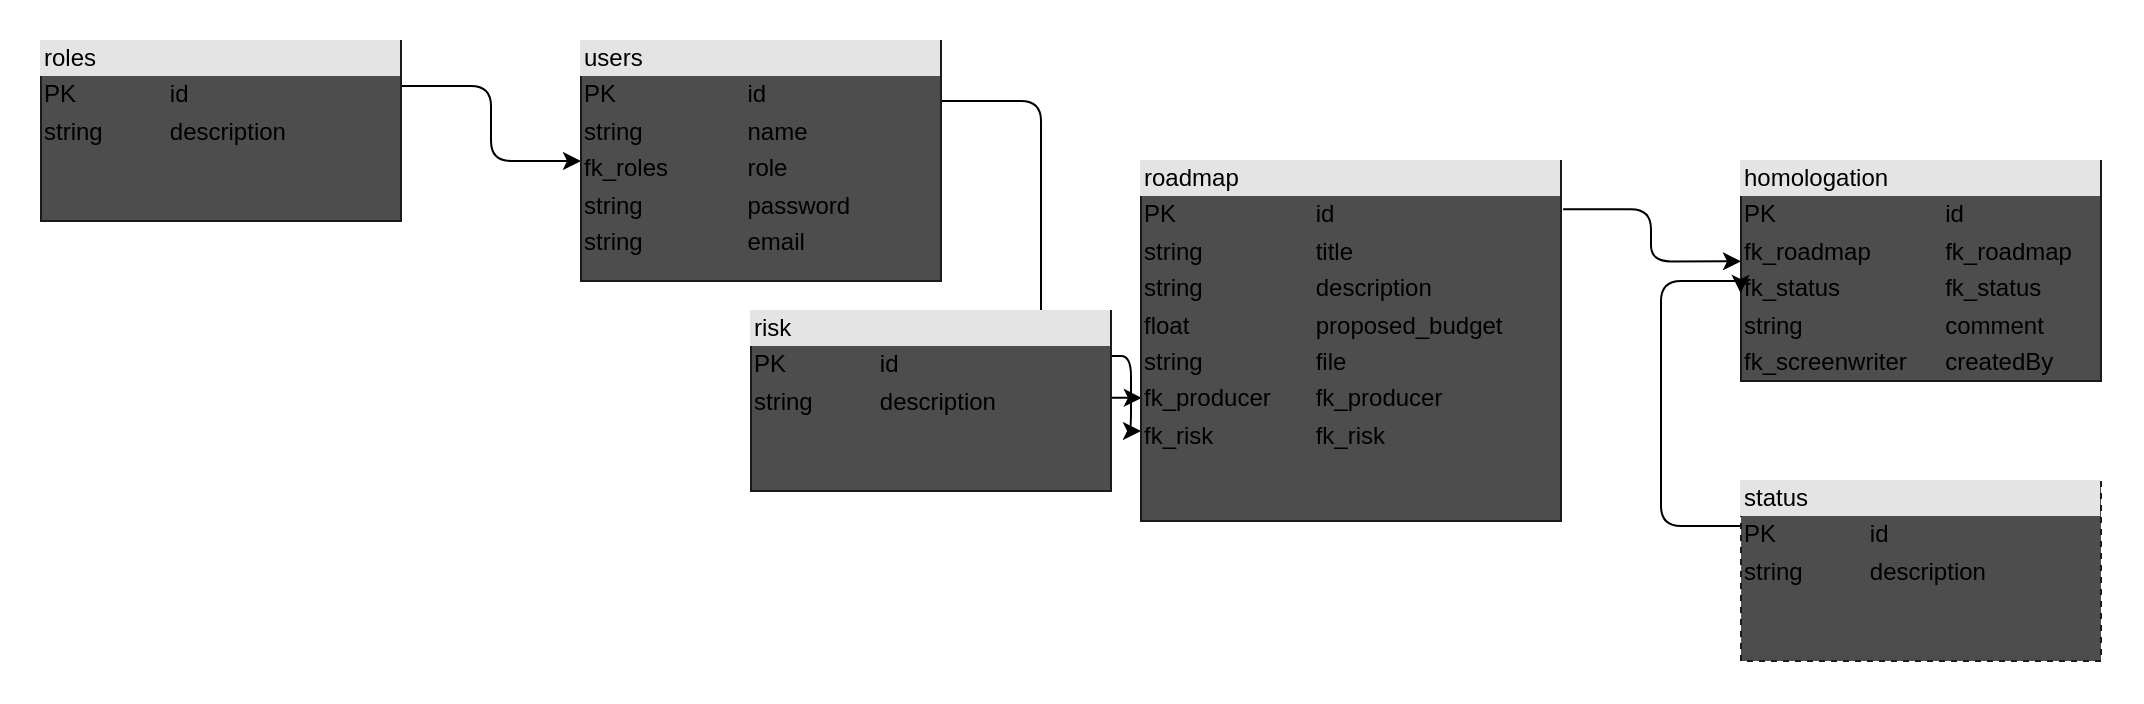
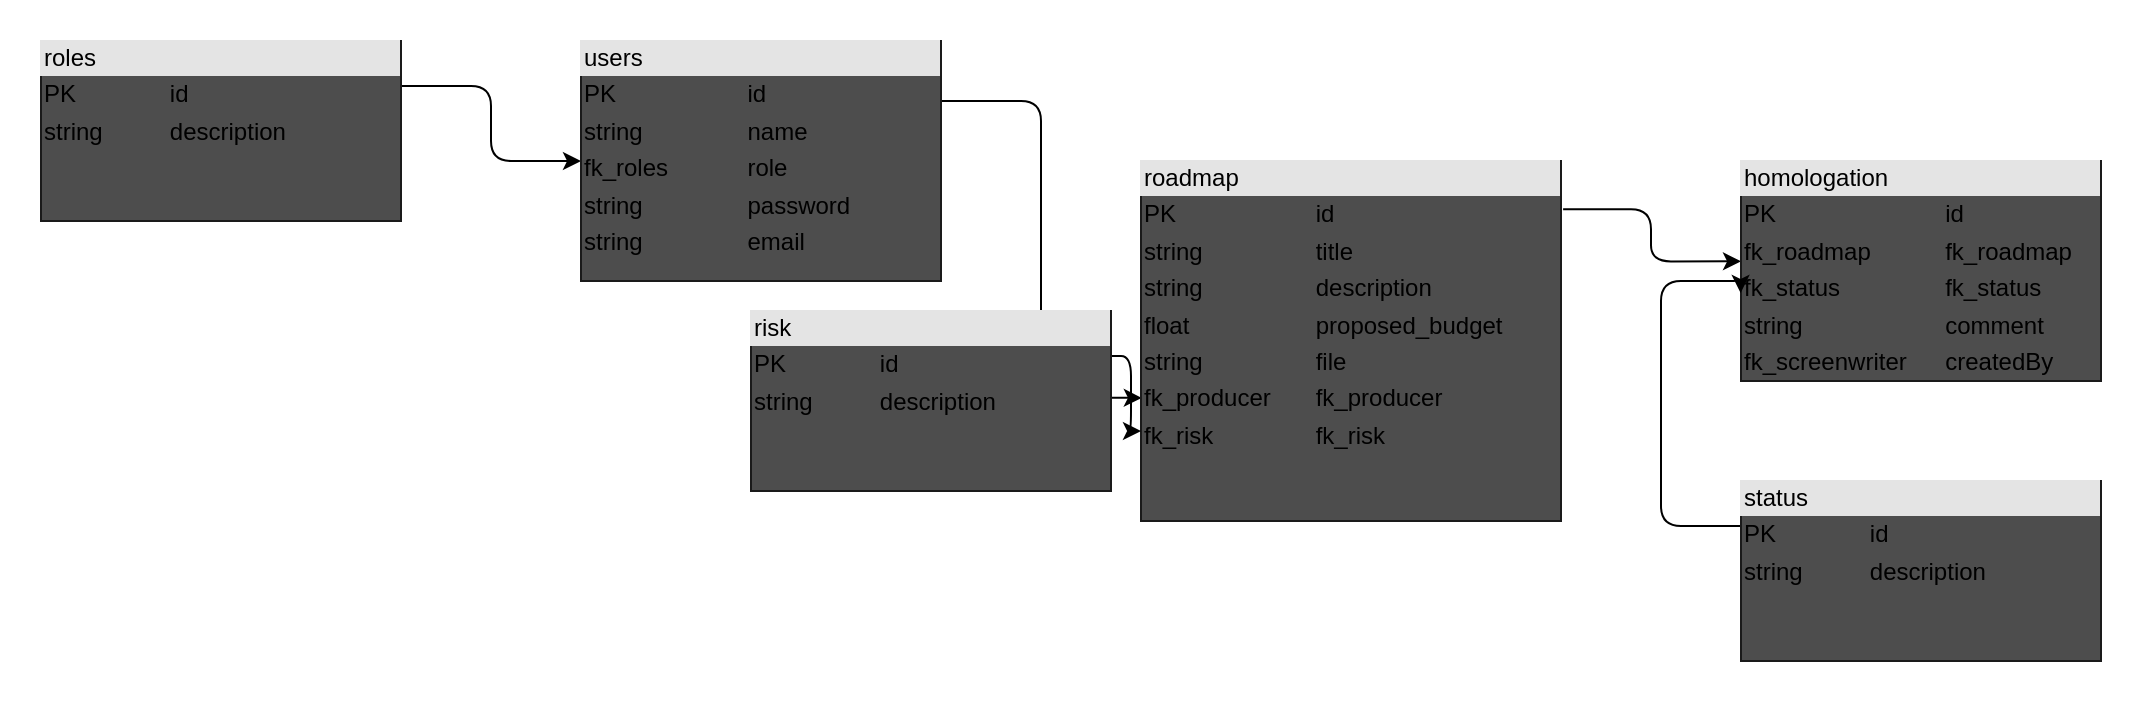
  <mxCell id="0" />
  <mxCell id="1" parent="0" />
  <mxCell id="2" style="edgeStyle=orthogonalEdgeStyle;html=1;exitX=1;exitY=0.25;exitDx=0;exitDy=0;entryX=0;entryY=0.5;entryDx=0;entryDy=0;fontColor=#1A1A1A;" parent="1" source="3" target="5" edge="1"><mxGeometry relative="1" as="geometry" /></mxCell>
  <mxCell id="3" value="&lt;div style=&quot;box-sizing:border-box;width:100%;background:#e4e4e4;padding:2px;&quot;&gt;roles&lt;/div&gt;&lt;table style=&quot;width:100%;font-size:1em;&quot; cellpadding=&quot;2&quot; cellspacing=&quot;0&quot;&gt;&lt;tbody&gt;&lt;tr&gt;&lt;td&gt;PK&lt;/td&gt;&lt;td&gt;id&lt;/td&gt;&lt;/tr&gt;&lt;tr&gt;&lt;td&gt;string&lt;/td&gt;&lt;td&gt;description&lt;br&gt;&lt;/td&gt;&lt;/tr&gt;&lt;tr&gt;&lt;td&gt;&lt;/td&gt;&lt;td&gt;&lt;br&gt;&lt;/td&gt;&lt;/tr&gt;&lt;/tbody&gt;&lt;/table&gt;" style="verticalAlign=top;align=left;overflow=fill;html=1;fillStyle=solid;fillColor=#4D4D4D;portConstraintRotation=0;fontColor=#000000;strokeColor=#1A1A1A;" parent="1" vertex="1"><mxGeometry x="20" y="20" width="180" height="90" as="geometry" /></mxCell>
  <mxCell id="4" style="edgeStyle=orthogonalEdgeStyle;html=1;exitX=1;exitY=0.25;exitDx=0;exitDy=0;entryX=0.002;entryY=0.658;entryDx=0;entryDy=0;entryPerimeter=0;fontColor=#1A1A1A;" parent="1" source="5" target="7" edge="1"><mxGeometry relative="1" as="geometry" /></mxCell>
  <mxCell id="5" value="&lt;div style=&quot;box-sizing:border-box;width:100%;background:#e4e4e4;padding:2px;&quot;&gt;users&lt;/div&gt;&lt;table style=&quot;width:100%;font-size:1em;&quot; cellpadding=&quot;2&quot; cellspacing=&quot;0&quot;&gt;&lt;tbody&gt;&lt;tr&gt;&lt;td&gt;PK&lt;/td&gt;&lt;td&gt;id&lt;/td&gt;&lt;/tr&gt;&lt;tr&gt;&lt;td&gt;string&lt;/td&gt;&lt;td&gt;name&lt;br&gt;&lt;/td&gt;&lt;/tr&gt;&lt;tr&gt;&lt;td&gt;fk_roles&lt;/td&gt;&lt;td&gt;role&lt;/td&gt;&lt;/tr&gt;&lt;tr&gt;&lt;td&gt;string&lt;/td&gt;&lt;td&gt;password&lt;/td&gt;&lt;/tr&gt;&lt;tr&gt;&lt;td&gt;string&lt;/td&gt;&lt;td&gt;email&lt;/td&gt;&lt;/tr&gt;&lt;/tbody&gt;&lt;/table&gt;" style="verticalAlign=top;align=left;overflow=fill;html=1;fillStyle=solid;fillColor=#4D4D4D;portConstraintRotation=0;fontColor=#000000;strokeColor=#1A1A1A;" parent="1" vertex="1"><mxGeometry x="290" y="20" width="180" height="120" as="geometry" /></mxCell>
  <mxCell id="6" style="edgeStyle=orthogonalEdgeStyle;html=1;exitX=1.005;exitY=0.134;exitDx=0;exitDy=0;entryX=0;entryY=0.456;entryDx=0;entryDy=0;entryPerimeter=0;fontColor=#1A1A1A;exitPerimeter=0;" parent="1" source="7" target="10" edge="1"><mxGeometry relative="1" as="geometry" /></mxCell>
  <mxCell id="7" value="&lt;div style=&quot;box-sizing:border-box;width:100%;background:#e4e4e4;padding:2px;&quot;&gt;roadmap&lt;/div&gt;&lt;table style=&quot;width:100%;font-size:1em;&quot; cellpadding=&quot;2&quot; cellspacing=&quot;0&quot;&gt;&lt;tbody&gt;&lt;tr&gt;&lt;td&gt;PK&lt;/td&gt;&lt;td&gt;id&lt;/td&gt;&lt;/tr&gt;&lt;tr&gt;&lt;td&gt;string&lt;/td&gt;&lt;td&gt;title&lt;br&gt;&lt;/td&gt;&lt;/tr&gt;&lt;tr&gt;&lt;td&gt;string&lt;/td&gt;&lt;td&gt;description&lt;br&gt;&lt;/td&gt;&lt;/tr&gt;&lt;tr&gt;&lt;td&gt;float&lt;/td&gt;&lt;td&gt;proposed_budget&lt;/td&gt;&lt;/tr&gt;&lt;tr&gt;&lt;td&gt;string&lt;/td&gt;&lt;td&gt;file&lt;/td&gt;&lt;/tr&gt;&lt;tr&gt;&lt;td&gt;fk_producer&lt;/td&gt;&lt;td&gt;fk_producer&lt;/td&gt;&lt;/tr&gt;&lt;tr&gt;&lt;td&gt;fk_risk&lt;/td&gt;&lt;td&gt;fk_risk&lt;/td&gt;&lt;/tr&gt;&lt;/tbody&gt;&lt;/table&gt;" style="verticalAlign=top;align=left;overflow=fill;html=1;fillStyle=solid;fillColor=#4D4D4D;portConstraintRotation=0;fontColor=#000000;strokeColor=#1A1A1A;" parent="1" vertex="1"><mxGeometry x="570" y="80" width="210" height="180" as="geometry" /></mxCell>
  <mxCell id="8" style="edgeStyle=orthogonalEdgeStyle;html=1;exitX=1;exitY=0.25;exitDx=0;exitDy=0;entryX=0;entryY=0.75;entryDx=0;entryDy=0;fontColor=#1A1A1A;" parent="1" source="9" target="7" edge="1"><mxGeometry relative="1" as="geometry" /></mxCell>
  <mxCell id="9" value="&lt;div style=&quot;box-sizing:border-box;width:100%;background:#e4e4e4;padding:2px;&quot;&gt;risk&lt;/div&gt;&lt;table style=&quot;width:100%;font-size:1em;&quot; cellpadding=&quot;2&quot; cellspacing=&quot;0&quot;&gt;&lt;tbody&gt;&lt;tr&gt;&lt;td&gt;PK&lt;/td&gt;&lt;td&gt;id&lt;/td&gt;&lt;/tr&gt;&lt;tr&gt;&lt;td&gt;string&lt;/td&gt;&lt;td&gt;description&lt;br&gt;&lt;/td&gt;&lt;/tr&gt;&lt;tr&gt;&lt;td&gt;&lt;/td&gt;&lt;td&gt;&lt;br&gt;&lt;/td&gt;&lt;/tr&gt;&lt;/tbody&gt;&lt;/table&gt;" style="verticalAlign=top;align=left;overflow=fill;html=1;fillStyle=solid;fillColor=#4D4D4D;portConstraintRotation=0;fontColor=#000000;strokeColor=#1A1A1A;" parent="1" vertex="1"><mxGeometry x="375" y="155" width="180" height="90" as="geometry" /></mxCell>
  <mxCell id="10" value="&lt;div style=&quot;box-sizing:border-box;width:100%;background:#e4e4e4;padding:2px;&quot;&gt;homologation&lt;/div&gt;&lt;table style=&quot;width:100%;font-size:1em;&quot; cellpadding=&quot;2&quot; cellspacing=&quot;0&quot;&gt;&lt;tbody&gt;&lt;tr&gt;&lt;td&gt;PK&lt;/td&gt;&lt;td&gt;id&lt;/td&gt;&lt;/tr&gt;&lt;tr&gt;&lt;td&gt;fk_roadmap&lt;/td&gt;&lt;td&gt;fk_roadmap&lt;/td&gt;&lt;/tr&gt;&lt;tr&gt;&lt;td&gt;fk_status&lt;/td&gt;&lt;td&gt;fk_status&lt;/td&gt;&lt;/tr&gt;&lt;tr&gt;&lt;td&gt;string&lt;/td&gt;&lt;td&gt;comment&lt;/td&gt;&lt;/tr&gt;&lt;tr&gt;&lt;td&gt;fk_screenwriter&lt;/td&gt;&lt;td&gt;createdBy&lt;/td&gt;&lt;/tr&gt;&lt;/tbody&gt;&lt;/table&gt;" style="verticalAlign=top;align=left;overflow=fill;html=1;fillStyle=solid;fillColor=#4D4D4D;portConstraintRotation=0;fontColor=#000000;strokeColor=#1A1A1A;" parent="1" vertex="1"><mxGeometry x="870" y="80" width="180" height="110" as="geometry" /></mxCell>
  <mxCell id="11" style="edgeStyle=orthogonalEdgeStyle;html=1;exitX=0;exitY=0.25;exitDx=0;exitDy=0;entryX=-0.001;entryY=0.6;entryDx=0;entryDy=0;entryPerimeter=0;fontColor=#1A1A1A;" parent="1" source="12" target="10" edge="1"><mxGeometry relative="1" as="geometry"><Array as="points"><mxPoint x="830" y="263" /><mxPoint x="830" y="140" /></Array></mxGeometry></mxCell>
- <mxCell id="12" value="&lt;div style=&quot;box-sizing:border-box;width:100%;background:#e4e4e4;padding:2px;&quot;&gt;status&lt;/div&gt;&lt;table style=&quot;width:100%;font-size:1em;&quot; cellpadding=&quot;2&quot; cellspacing=&quot;0&quot;&gt;&lt;tbody&gt;&lt;tr&gt;&lt;td&gt;PK&lt;/td&gt;&lt;td&gt;id&lt;/td&gt;&lt;/tr&gt;&lt;tr&gt;&lt;td&gt;string&lt;/td&gt;&lt;td&gt;description&lt;br&gt;&lt;/td&gt;&lt;/tr&gt;&lt;tr&gt;&lt;td&gt;&lt;/td&gt;&lt;td&gt;&lt;br&gt;&lt;/td&gt;&lt;/tr&gt;&lt;/tbody&gt;&lt;/table&gt;" style="verticalAlign=top;align=left;overflow=fill;html=1;fillStyle=solid;fillColor=#4D4D4D;portConstraintRotation=0;fontColor=#000000;strokeColor=#1A1A1A;dashed=1;" parent="1" vertex="1"><mxGeometry x="870" y="240" width="180" height="90" as="geometry" /></mxCell>
+ <mxCell id="12" value="&lt;div style=&quot;box-sizing:border-box;width:100%;background:#e4e4e4;padding:2px;&quot;&gt;status&lt;/div&gt;&lt;table style=&quot;width:100%;font-size:1em;&quot; cellpadding=&quot;2&quot; cellspacing=&quot;0&quot;&gt;&lt;tbody&gt;&lt;tr&gt;&lt;td&gt;PK&lt;/td&gt;&lt;td&gt;id&lt;/td&gt;&lt;/tr&gt;&lt;tr&gt;&lt;td&gt;string&lt;/td&gt;&lt;td&gt;description&lt;br&gt;&lt;/td&gt;&lt;/tr&gt;&lt;tr&gt;&lt;td&gt;&lt;/td&gt;&lt;td&gt;&lt;br&gt;&lt;/td&gt;&lt;/tr&gt;&lt;/tbody&gt;&lt;/table&gt;" style="verticalAlign=top;align=left;overflow=fill;html=1;fillStyle=solid;fillColor=#4D4D4D;portConstraintRotation=0;fontColor=#000000;strokeColor=#1A1A1A;" parent="1" vertex="1"><mxGeometry x="870" y="240" width="180" height="90" as="geometry" /></mxCell>
